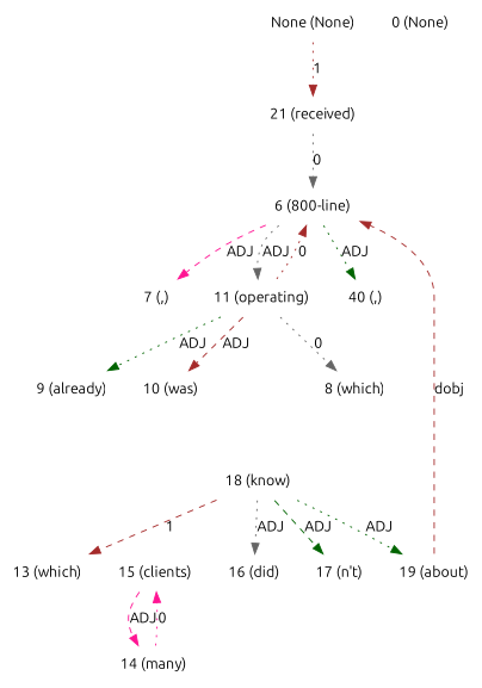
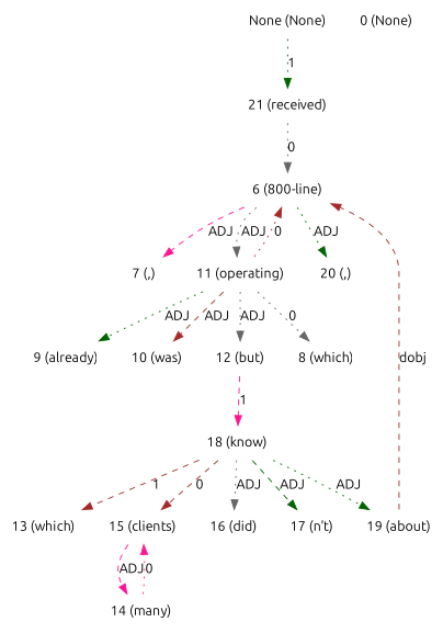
  digraph {
    fontname=Ubuntu
    node [color=blue fontname=Ubuntu shape=plaintext]
    edge [color=brown dir=forward fontname=Ubuntu style=dotted]
    n1 [label="None (None)"]
    n2 [color=darkorange label="21 (received)"]
    n3 [color=darkorange label="6 (800-line)"]
    n4 [label="7 (,)"]
    n5 [label="11 (operating)"]
-   n6 [color=darkorange label="40 (,)"]
+   n6 [color=darkorange label="20 (,)"]
    n7 [label="0 (None)"]
    n8 [label="8 (which)"]
    n9 [color=darkorange label="9 (already)"]
    n10 [color=darkorange label="10 (was)"]
+   n11 [color=darkorange label="12 (but)"]
    n12 [color=darkorange label="18 (know)"]
    n13 [color=darkorange label="19 (about)"]
    n14 [label="13 (which)"]
    n15 [color=darkorange label="15 (clients)"]
    n16 [label="16 (did)"]
    n17 [label="17 (n't)"]
    n18 [label="14 (many)"]
-   n1 -> n2 [label=1]
+   n1 -> n2 [color=darkgreen label=1]
    n2 -> n3 [color=gray40 label=0]
    n3 -> n4 [color=deeppink label=ADJ style=dashed]
    n3 -> n5 [color=gray40 label=ADJ]
    n3 -> n6 [color=darkgreen label=ADJ]
    n5 -> n3 [label=0]
    n5 -> n8 [color=gray40 label=0]
    n5 -> n9 [color=darkgreen label=ADJ]
    n5 -> n10 [label=ADJ style=dashed]
+   n5 -> n11 [color=gray40 label=ADJ]
+   n11 -> n12 [color=deeppink label=1 style=dashed]
    n12 -> n13 [color=darkgreen label=ADJ]
    n12 -> n14 [label=1 style=dashed]
+   n12 -> n15 [label=0 style=dashed]
    n12 -> n16 [color=gray40 label=ADJ]
    n12 -> n17 [color=darkgreen label=ADJ style=dashed]
    n13 -> n3 [label=dobj style=dashed]
    n15 -> n18 [color=deeppink label=ADJ style=dashed]
    n18 -> n15 [color=deeppink label=0]
  }
